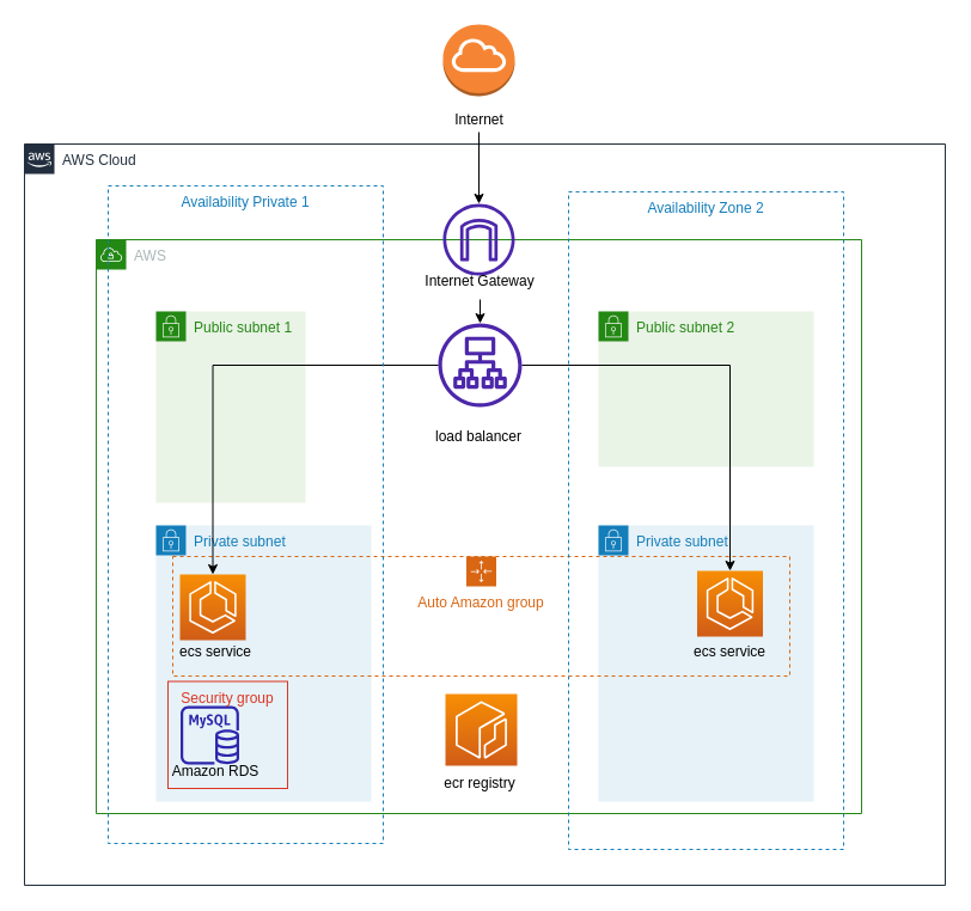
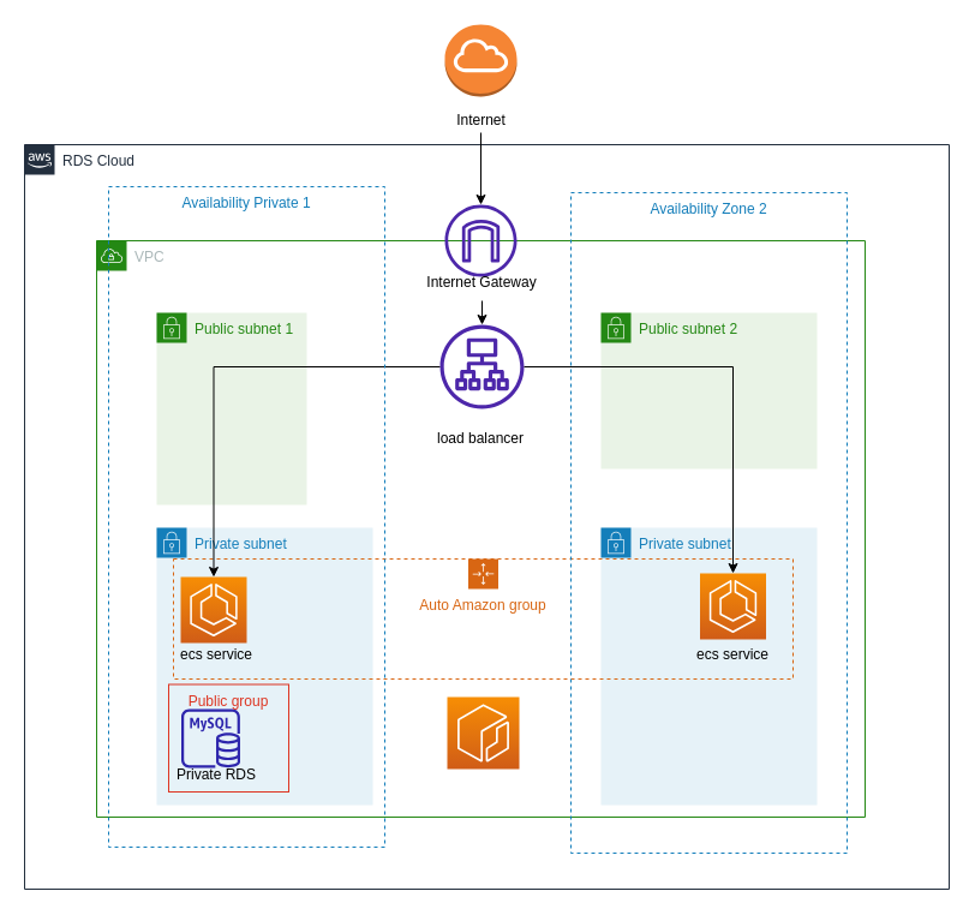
  <mxCell id="0" />
  <mxCell id="1" parent="0" />
- <mxCell id="2" value="AWS" style="points=[[0,0],[0.25,0],[0.5,0],[0.75,0],[1,0],[1,0.25],[1,0.5],[1,0.75],[1,1],[0.75,1],[0.5,1],[0.25,1],[0,1],[0,0.75],[0,0.5],[0,0.25]];outlineConnect=0;gradientColor=none;html=1;whiteSpace=wrap;fontSize=12;fontStyle=0;container=1;pointerEvents=0;collapsible=0;recursiveResize=0;shape=mxgraph.aws4.group;grIcon=mxgraph.aws4.group_vpc;strokeColor=#248814;fillColor=none;verticalAlign=top;align=left;spacingLeft=30;fontColor=#AAB7B8;dashed=0;" vertex="1" parent="1"><mxGeometry x="80" y="200" width="640" height="480" as="geometry" /></mxCell>
+ <mxCell id="2" value="VPC" style="points=[[0,0],[0.25,0],[0.5,0],[0.75,0],[1,0],[1,0.25],[1,0.5],[1,0.75],[1,1],[0.75,1],[0.5,1],[0.25,1],[0,1],[0,0.75],[0,0.5],[0,0.25]];outlineConnect=0;gradientColor=none;html=1;whiteSpace=wrap;fontSize=12;fontStyle=0;container=1;pointerEvents=0;collapsible=0;recursiveResize=0;shape=mxgraph.aws4.group;grIcon=mxgraph.aws4.group_vpc;strokeColor=#248814;fillColor=none;verticalAlign=top;align=left;spacingLeft=30;fontColor=#AAB7B8;dashed=0;" vertex="1" parent="1"><mxGeometry x="80" y="200" width="640" height="480" as="geometry" /></mxCell>
  <mxCell id="3" value="" style="sketch=0;outlineConnect=0;fontColor=#232F3E;gradientColor=none;fillColor=#4D27AA;strokeColor=none;dashed=0;verticalLabelPosition=bottom;verticalAlign=top;align=center;html=1;fontSize=12;fontStyle=0;aspect=fixed;pointerEvents=1;shape=mxgraph.aws4.internet_gateway;" vertex="1" parent="2"><mxGeometry x="290" y="-30" width="60" height="60" as="geometry" /></mxCell>
- <mxCell id="4" value="AWS Cloud" style="points=[[0,0],[0.25,0],[0.5,0],[0.75,0],[1,0],[1,0.25],[1,0.5],[1,0.75],[1,1],[0.75,1],[0.5,1],[0.25,1],[0,1],[0,0.75],[0,0.5],[0,0.25]];outlineConnect=0;gradientColor=none;html=1;whiteSpace=wrap;fontSize=12;fontStyle=0;container=1;pointerEvents=0;collapsible=0;recursiveResize=0;shape=mxgraph.aws4.group;grIcon=mxgraph.aws4.group_aws_cloud_alt;strokeColor=#232F3E;fillColor=none;verticalAlign=top;align=left;spacingLeft=30;fontColor=#232F3E;dashed=0;" vertex="1" parent="1"><mxGeometry x="20" y="120" width="770" height="620" as="geometry" /></mxCell>
+ <mxCell id="4" value="RDS Cloud" style="points=[[0,0],[0.25,0],[0.5,0],[0.75,0],[1,0],[1,0.25],[1,0.5],[1,0.75],[1,1],[0.75,1],[0.5,1],[0.25,1],[0,1],[0,0.75],[0,0.5],[0,0.25]];outlineConnect=0;gradientColor=none;html=1;whiteSpace=wrap;fontSize=12;fontStyle=0;container=1;pointerEvents=0;collapsible=0;recursiveResize=0;shape=mxgraph.aws4.group;grIcon=mxgraph.aws4.group_aws_cloud_alt;strokeColor=#232F3E;fillColor=none;verticalAlign=top;align=left;spacingLeft=30;fontColor=#232F3E;dashed=0;" vertex="1" parent="1"><mxGeometry x="20" y="120" width="770" height="620" as="geometry" /></mxCell>
  <mxCell id="5" value="" style="sketch=0;outlineConnect=0;fontColor=#232F3E;gradientColor=none;fillColor=#4D27AA;strokeColor=none;dashed=0;verticalLabelPosition=bottom;verticalAlign=top;align=center;html=1;fontSize=12;fontStyle=0;aspect=fixed;pointerEvents=1;shape=mxgraph.aws4.application_load_balancer;" vertex="1" parent="4"><mxGeometry x="346" y="150" width="70" height="70" as="geometry" /></mxCell>
  <mxCell id="6" value="Public subnet 1" style="points=[[0,0],[0.25,0],[0.5,0],[0.75,0],[1,0],[1,0.25],[1,0.5],[1,0.75],[1,1],[0.75,1],[0.5,1],[0.25,1],[0,1],[0,0.75],[0,0.5],[0,0.25]];outlineConnect=0;gradientColor=none;html=1;whiteSpace=wrap;fontSize=12;fontStyle=0;container=1;pointerEvents=0;collapsible=0;recursiveResize=0;shape=mxgraph.aws4.group;grIcon=mxgraph.aws4.group_security_group;grStroke=0;strokeColor=#248814;fillColor=#E9F3E6;verticalAlign=top;align=left;spacingLeft=30;fontColor=#248814;dashed=0;" vertex="1" parent="4"><mxGeometry x="110" y="140" width="125" height="160" as="geometry" /></mxCell>
  <mxCell id="7" value="Public subnet 2" style="points=[[0,0],[0.25,0],[0.5,0],[0.75,0],[1,0],[1,0.25],[1,0.5],[1,0.75],[1,1],[0.75,1],[0.5,1],[0.25,1],[0,1],[0,0.75],[0,0.5],[0,0.25]];outlineConnect=0;gradientColor=none;html=1;whiteSpace=wrap;fontSize=12;fontStyle=0;container=1;pointerEvents=0;collapsible=0;recursiveResize=0;shape=mxgraph.aws4.group;grIcon=mxgraph.aws4.group_security_group;grStroke=0;strokeColor=#248814;fillColor=#E9F3E6;verticalAlign=top;align=left;spacingLeft=30;fontColor=#248814;dashed=0;" vertex="1" parent="4"><mxGeometry x="480" y="140" width="180" height="130" as="geometry" /></mxCell>
  <mxCell id="8" value="load balancer" style="text;html=1;strokeColor=none;fillColor=none;align=center;verticalAlign=middle;whiteSpace=wrap;rounded=0;" vertex="1" parent="4"><mxGeometry x="320" y="230" width="120" height="30" as="geometry" /></mxCell>
  <mxCell id="9" value="Private subnet" style="points=[[0,0],[0.25,0],[0.5,0],[0.75,0],[1,0],[1,0.25],[1,0.5],[1,0.75],[1,1],[0.75,1],[0.5,1],[0.25,1],[0,1],[0,0.75],[0,0.5],[0,0.25]];outlineConnect=0;gradientColor=none;html=1;whiteSpace=wrap;fontSize=12;fontStyle=0;container=1;pointerEvents=0;collapsible=0;recursiveResize=0;shape=mxgraph.aws4.group;grIcon=mxgraph.aws4.group_security_group;grStroke=0;strokeColor=#147EBA;fillColor=#E6F2F8;verticalAlign=top;align=left;spacingLeft=30;fontColor=#147EBA;dashed=0;" vertex="1" parent="4"><mxGeometry x="110" y="319" width="180" height="231" as="geometry" /></mxCell>
  <mxCell id="10" value="" style="sketch=0;points=[[0,0,0],[0.25,0,0],[0.5,0,0],[0.75,0,0],[1,0,0],[0,1,0],[0.25,1,0],[0.5,1,0],[0.75,1,0],[1,1,0],[0,0.25,0],[0,0.5,0],[0,0.75,0],[1,0.25,0],[1,0.5,0],[1,0.75,0]];outlineConnect=0;fontColor=#232F3E;gradientColor=#F78E04;gradientDirection=north;fillColor=#D05C17;strokeColor=#ffffff;dashed=0;verticalLabelPosition=bottom;verticalAlign=top;align=center;html=1;fontSize=12;fontStyle=0;aspect=fixed;shape=mxgraph.aws4.resourceIcon;resIcon=mxgraph.aws4.ecs;" vertex="1" parent="9"><mxGeometry x="20" y="41" width="55" height="55" as="geometry" /></mxCell>
  <mxCell id="11" value="ecs service" style="text;html=1;strokeColor=none;fillColor=none;align=center;verticalAlign=middle;whiteSpace=wrap;rounded=0;" vertex="1" parent="9"><mxGeometry x="-10" y="91" width="120" height="30" as="geometry" /></mxCell>
  <mxCell id="12" value="" style="sketch=0;outlineConnect=0;fontColor=#232F3E;gradientColor=none;fillColor=#2E27AD;strokeColor=none;dashed=0;verticalLabelPosition=bottom;verticalAlign=top;align=center;html=1;fontSize=12;fontStyle=0;aspect=fixed;pointerEvents=1;shape=mxgraph.aws4.rds_mysql_instance;" vertex="1" parent="9"><mxGeometry x="20.5" y="151" width="49" height="49" as="geometry" /></mxCell>
- <mxCell id="13" value="Amazon RDS" style="text;html=1;strokeColor=none;fillColor=none;align=center;verticalAlign=middle;whiteSpace=wrap;rounded=0;" vertex="1" parent="9"><mxGeometry x="-10" y="191" width="120" height="30" as="geometry" /></mxCell>
- <mxCell id="14" value="Security group" style="fillColor=none;strokeColor=#DD3522;verticalAlign=top;fontStyle=0;fontColor=#DD3522;" vertex="1" parent="9"><mxGeometry x="10" y="130.5" width="100" height="89.5" as="geometry" /></mxCell>
+ <mxCell id="13" value="Private RDS" style="text;html=1;strokeColor=none;fillColor=none;align=center;verticalAlign=middle;whiteSpace=wrap;rounded=0;" vertex="1" parent="9"><mxGeometry x="-10" y="191" width="120" height="30" as="geometry" /></mxCell>
+ <mxCell id="14" value="Public group" style="fillColor=none;strokeColor=#DD3522;verticalAlign=top;fontStyle=0;fontColor=#DD3522;" vertex="1" parent="9"><mxGeometry x="10" y="130.5" width="100" height="89.5" as="geometry" /></mxCell>
  <mxCell id="15" value="Private subnet" style="points=[[0,0],[0.25,0],[0.5,0],[0.75,0],[1,0],[1,0.25],[1,0.5],[1,0.75],[1,1],[0.75,1],[0.5,1],[0.25,1],[0,1],[0,0.75],[0,0.5],[0,0.25]];outlineConnect=0;gradientColor=none;html=1;whiteSpace=wrap;fontSize=12;fontStyle=0;container=1;pointerEvents=0;collapsible=0;recursiveResize=0;shape=mxgraph.aws4.group;grIcon=mxgraph.aws4.group_security_group;grStroke=0;strokeColor=#147EBA;fillColor=#E6F2F8;verticalAlign=top;align=left;spacingLeft=30;fontColor=#147EBA;dashed=0;" vertex="1" parent="4"><mxGeometry x="480" y="319" width="180" height="231" as="geometry" /></mxCell>
  <mxCell id="16" value="" style="sketch=0;points=[[0,0,0],[0.25,0,0],[0.5,0,0],[0.75,0,0],[1,0,0],[0,1,0],[0.25,1,0],[0.5,1,0],[0.75,1,0],[1,1,0],[0,0.25,0],[0,0.5,0],[0,0.75,0],[1,0.25,0],[1,0.5,0],[1,0.75,0]];outlineConnect=0;fontColor=#232F3E;gradientColor=#F78E04;gradientDirection=north;fillColor=#D05C17;strokeColor=#ffffff;dashed=0;verticalLabelPosition=bottom;verticalAlign=top;align=center;html=1;fontSize=12;fontStyle=0;aspect=fixed;shape=mxgraph.aws4.resourceIcon;resIcon=mxgraph.aws4.ecr;" vertex="1" parent="4"><mxGeometry x="352" y="460" width="60" height="60" as="geometry" /></mxCell>
- <mxCell id="17" value="ecr registry" style="text;html=1;strokeColor=none;fillColor=none;align=center;verticalAlign=middle;whiteSpace=wrap;rounded=0;" vertex="1" parent="4"><mxGeometry x="321" y="520" width="120" height="30" as="geometry" /></mxCell>
  <mxCell id="18" value="" style="edgeStyle=orthogonalEdgeStyle;rounded=0;orthogonalLoop=1;jettySize=auto;html=1;" edge="1" parent="4" source="19"><mxGeometry relative="1" as="geometry"><mxPoint x="381" y="150" as="targetPoint" /></mxGeometry></mxCell>
  <mxCell id="19" value="Internet Gateway" style="text;html=1;strokeColor=none;fillColor=none;align=center;verticalAlign=middle;whiteSpace=wrap;rounded=0;" vertex="1" parent="4"><mxGeometry x="321" y="100" width="120" height="30" as="geometry" /></mxCell>
  <mxCell id="20" value="Auto Amazon group" style="points=[[0,0],[0.25,0],[0.5,0],[0.75,0],[1,0],[1,0.25],[1,0.5],[1,0.75],[1,1],[0.75,1],[0.5,1],[0.25,1],[0,1],[0,0.75],[0,0.5],[0,0.25]];outlineConnect=0;gradientColor=none;html=1;whiteSpace=wrap;fontSize=12;fontStyle=0;container=1;pointerEvents=0;collapsible=0;recursiveResize=0;shape=mxgraph.aws4.groupCenter;grIcon=mxgraph.aws4.group_auto_scaling_group;grStroke=1;strokeColor=#D86613;fillColor=none;verticalAlign=top;align=center;fontColor=#D86613;dashed=1;spacingTop=25;" vertex="1" parent="4"><mxGeometry x="124" y="345" width="516" height="100" as="geometry" /></mxCell>
  <mxCell id="21" value="" style="sketch=0;points=[[0,0,0],[0.25,0,0],[0.5,0,0],[0.75,0,0],[1,0,0],[0,1,0],[0.25,1,0],[0.5,1,0],[0.75,1,0],[1,1,0],[0,0.25,0],[0,0.5,0],[0,0.75,0],[1,0.25,0],[1,0.5,0],[1,0.75,0]];outlineConnect=0;fontColor=#232F3E;gradientColor=#F78E04;gradientDirection=north;fillColor=#D05C17;strokeColor=#ffffff;dashed=0;verticalLabelPosition=bottom;verticalAlign=top;align=center;html=1;fontSize=12;fontStyle=0;aspect=fixed;shape=mxgraph.aws4.resourceIcon;resIcon=mxgraph.aws4.ecs;" vertex="1" parent="20"><mxGeometry x="438.5" y="12" width="55" height="55" as="geometry" /></mxCell>
  <mxCell id="22" value="ecs service" style="text;html=1;strokeColor=none;fillColor=none;align=center;verticalAlign=middle;whiteSpace=wrap;rounded=0;" vertex="1" parent="20"><mxGeometry x="406" y="65" width="120" height="30" as="geometry" /></mxCell>
  <mxCell id="23" style="edgeStyle=orthogonalEdgeStyle;rounded=0;orthogonalLoop=1;jettySize=auto;html=1;" edge="1" parent="4" source="5" target="10"><mxGeometry relative="1" as="geometry" /></mxCell>
  <mxCell id="24" style="edgeStyle=orthogonalEdgeStyle;rounded=0;orthogonalLoop=1;jettySize=auto;html=1;" edge="1" parent="4" source="5" target="21"><mxGeometry relative="1" as="geometry" /></mxCell>
  <mxCell id="25" value="Availability Private 1" style="fillColor=none;strokeColor=#147EBA;dashed=1;verticalAlign=top;fontStyle=0;fontColor=#147EBA;" vertex="1" parent="4"><mxGeometry x="70" y="35" width="230" height="550" as="geometry" /></mxCell>
  <mxCell id="26" value="Availability Zone 2&#10;" style="fillColor=none;strokeColor=#147EBA;dashed=1;verticalAlign=top;fontStyle=0;fontColor=#147EBA;" vertex="1" parent="4"><mxGeometry x="455" y="40" width="230" height="550" as="geometry" /></mxCell>
  <mxCell id="27" value="" style="outlineConnect=0;dashed=0;verticalLabelPosition=bottom;verticalAlign=top;align=center;html=1;shape=mxgraph.aws3.internet_gateway;fillColor=#F58534;gradientColor=none;" vertex="1" parent="1"><mxGeometry x="370" y="20" width="60" height="60" as="geometry" /></mxCell>
  <mxCell id="28" style="edgeStyle=orthogonalEdgeStyle;rounded=0;orthogonalLoop=1;jettySize=auto;html=1;" edge="1" parent="1" source="29" target="3"><mxGeometry relative="1" as="geometry" /></mxCell>
  <mxCell id="29" value="Internet" style="text;html=1;align=center;verticalAlign=middle;resizable=0;points=[];autosize=1;strokeColor=none;fillColor=none;" vertex="1" parent="1"><mxGeometry x="370" y="90" width="60" height="20" as="geometry" /></mxCell>
